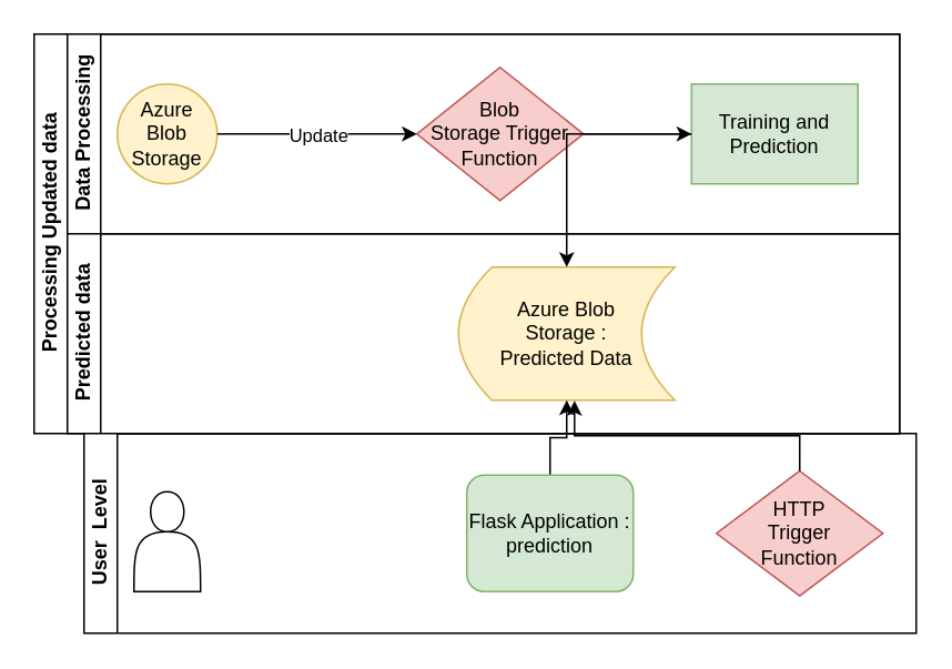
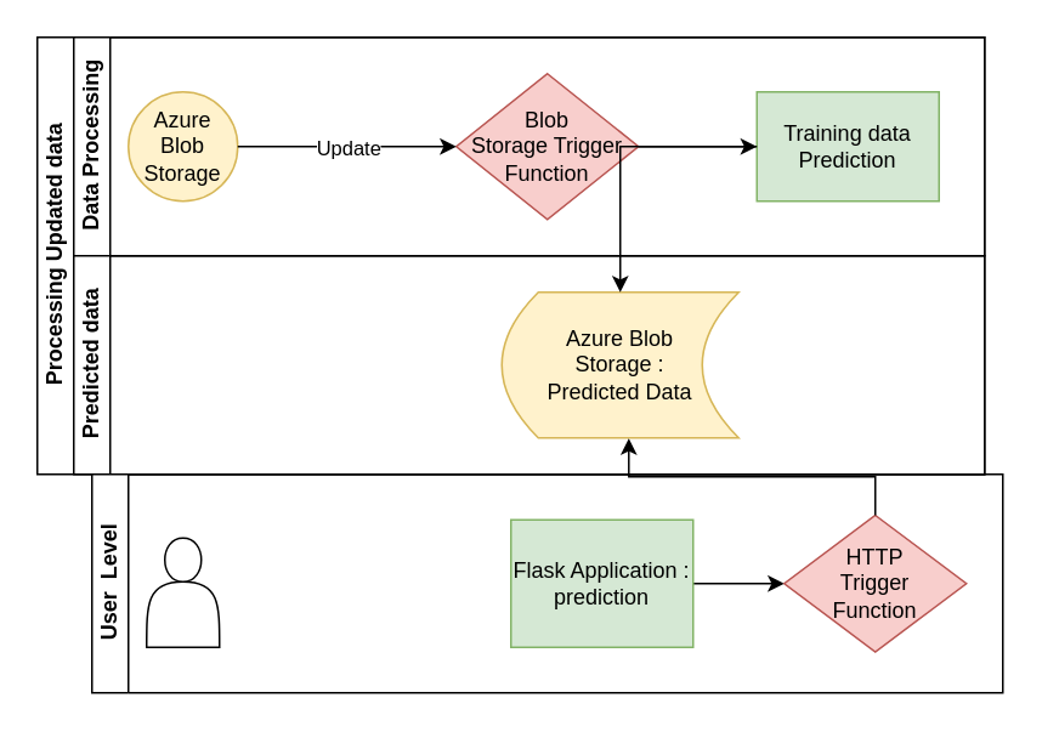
  <mxCell id="0" />
  <mxCell id="1" parent="0" />
  <mxCell id="2" value="&lt;div&gt;Processing Updated data&lt;/div&gt;" style="swimlane;html=1;childLayout=stackLayout;resizeParent=1;resizeParentMax=0;horizontal=0;startSize=20;horizontalStack=0;" parent="1" vertex="1"><mxGeometry x="20" y="20" width="520" height="240" as="geometry"><mxRectangle x="90" y="110" width="40" height="60" as="alternateBounds" /></mxGeometry></mxCell>
  <mxCell id="3" value="&lt;div&gt;Data Processing&lt;/div&gt;" style="swimlane;html=1;startSize=20;horizontal=0;" parent="2" vertex="1"><mxGeometry x="20" width="500" height="120" as="geometry"><mxRectangle x="20" width="500" height="30" as="alternateBounds" /></mxGeometry></mxCell>
  <mxCell id="4" value="Azure Blob Storage" style="ellipse;whiteSpace=wrap;html=1;fillColor=#fff2cc;strokeColor=#d6b656;gradientColor=none;" parent="3" vertex="1"><mxGeometry x="30" y="30" width="60" height="60" as="geometry" /></mxCell>
- <mxCell id="5" value="&lt;div&gt;Training and Prediction&lt;br&gt;&lt;/div&gt;" style="rounded=0;whiteSpace=wrap;html=1;fontFamily=Helvetica;fontSize=12;align=center;fillColor=#d5e8d4;strokeColor=#82b366;" parent="3" vertex="1"><mxGeometry x="375" y="30" width="100" height="60" as="geometry" /></mxCell>
+ <mxCell id="5" value="&lt;div&gt;Training data Prediction&lt;br&gt;&lt;/div&gt;" style="rounded=0;whiteSpace=wrap;html=1;fontFamily=Helvetica;fontSize=12;align=center;fillColor=#d5e8d4;strokeColor=#82b366;" parent="3" vertex="1"><mxGeometry x="375" y="30" width="100" height="60" as="geometry" /></mxCell>
  <mxCell id="6" value="" style="edgeStyle=orthogonalEdgeStyle;rounded=0;orthogonalLoop=1;jettySize=auto;html=1;" edge="1" parent="3" source="7" target="5"><mxGeometry relative="1" as="geometry" /></mxCell>
  <mxCell id="7" value="&lt;div&gt;Blob &lt;br&gt;&lt;/div&gt;&lt;div&gt;Storage Trigger &lt;br&gt;&lt;/div&gt;&lt;div&gt;Function&lt;/div&gt;" style="rhombus;whiteSpace=wrap;html=1;fontFamily=Helvetica;fontSize=12;align=center;fillColor=#f8cecc;strokeColor=#b85450;" vertex="1" parent="3"><mxGeometry x="210" y="20" width="100" height="80" as="geometry" /></mxCell>
  <mxCell id="8" value="" style="endArrow=classic;html=1;rounded=0;entryX=0;entryY=0.5;entryDx=0;entryDy=0;exitX=1;exitY=0.5;exitDx=0;exitDy=0;" edge="1" parent="3" source="4" target="7"><mxGeometry relative="1" as="geometry"><mxPoint x="90" y="70" as="sourcePoint" /><mxPoint x="190" y="70" as="targetPoint" /></mxGeometry></mxCell>
  <mxCell id="9" value="Update" style="edgeLabel;resizable=0;html=1;align=center;verticalAlign=middle;fillColor=default;gradientColor=none;" connectable="0" vertex="1" parent="8"><mxGeometry relative="1" as="geometry" /></mxCell>
  <mxCell id="10" value="&lt;div&gt;Predicted data&lt;/div&gt;" style="swimlane;html=1;startSize=20;horizontal=0;" parent="2" vertex="1"><mxGeometry x="20" y="120" width="500" height="120" as="geometry" /></mxCell>
  <mxCell id="11" value="&lt;div&gt;Azure Blob &lt;br&gt;&lt;/div&gt;&lt;div&gt;Storage : &lt;br&gt;&lt;/div&gt;&lt;div&gt;Predicted Data&lt;br&gt;&lt;/div&gt;" style="shape=dataStorage;whiteSpace=wrap;html=1;fixedSize=1;fillColor=#fff2cc;strokeColor=#d6b656;" vertex="1" parent="10"><mxGeometry x="235" y="20" width="130" height="80" as="geometry" /></mxCell>
  <mxCell id="12" value="" style="edgeStyle=orthogonalEdgeStyle;rounded=0;orthogonalLoop=1;jettySize=auto;html=1;entryX=0.5;entryY=0;entryDx=0;entryDy=0;" edge="1" parent="2" source="5" target="11"><mxGeometry relative="1" as="geometry"><mxPoint x="330" y="150" as="targetPoint" /></mxGeometry></mxCell>
  <mxCell id="13" value="User&amp;nbsp; Level" style="swimlane;html=1;startSize=20;horizontal=0;" vertex="1" parent="1"><mxGeometry x="50" y="260" width="500" height="120" as="geometry" /></mxCell>
- <mxCell id="14" value="" style="edgeStyle=orthogonalEdgeStyle;rounded=0;orthogonalLoop=1;jettySize=auto;html=1;" edge="1" parent="13" source="15" target="11"><mxGeometry relative="1" as="geometry" /></mxCell>
- <mxCell id="15" value="&lt;div&gt;Flask Application : prediction&lt;br&gt;&lt;/div&gt;" style="whiteSpace=wrap;html=1;fontFamily=Helvetica;fontSize=12;align=center;fillColor=#d5e8d4;strokeColor=#82b366;rounded=1;" vertex="1" parent="13"><mxGeometry x="230" y="25" width="100" height="70" as="geometry" /></mxCell>
+ <mxCell id="14" value="" style="edgeStyle=orthogonalEdgeStyle;rounded=0;orthogonalLoop=1;jettySize=auto;html=1;" edge="1" parent="13" source="15" target="16"><mxGeometry relative="1" as="geometry" /></mxCell>
+ <mxCell id="15" value="&lt;div&gt;Flask Application : prediction&lt;br&gt;&lt;/div&gt;" style="rounded=0;whiteSpace=wrap;html=1;fontFamily=Helvetica;fontSize=12;align=center;fillColor=#d5e8d4;strokeColor=#82b366;" vertex="1" parent="13"><mxGeometry x="230" y="25" width="100" height="70" as="geometry" /></mxCell>
  <mxCell id="16" value="&lt;div&gt;HTTP &lt;br&gt;&lt;/div&gt;&lt;div&gt;Trigger &lt;br&gt;&lt;/div&gt;&lt;div&gt;Function&lt;/div&gt;" style="rhombus;whiteSpace=wrap;html=1;fontFamily=Helvetica;fontSize=12;align=center;fillColor=#f8cecc;strokeColor=#b85450;" vertex="1" parent="13"><mxGeometry x="380" y="22.5" width="100" height="75" as="geometry" /></mxCell>
  <mxCell id="17" value="" style="shape=actor;whiteSpace=wrap;html=1;fillColor=default;gradientColor=none;" vertex="1" parent="13"><mxGeometry x="30" y="35" width="40" height="60" as="geometry" /></mxCell>
  <mxCell id="18" value="" style="edgeStyle=orthogonalEdgeStyle;rounded=0;orthogonalLoop=1;jettySize=auto;html=1;exitX=0.5;exitY=0;exitDx=0;exitDy=0;entryX=0.536;entryY=1.004;entryDx=0;entryDy=0;entryPerimeter=0;" edge="1" parent="1" source="16" target="11"><mxGeometry relative="1" as="geometry"><mxPoint x="490" y="192.5" as="sourcePoint" /><mxPoint x="350" y="260" as="targetPoint" /></mxGeometry></mxCell>
